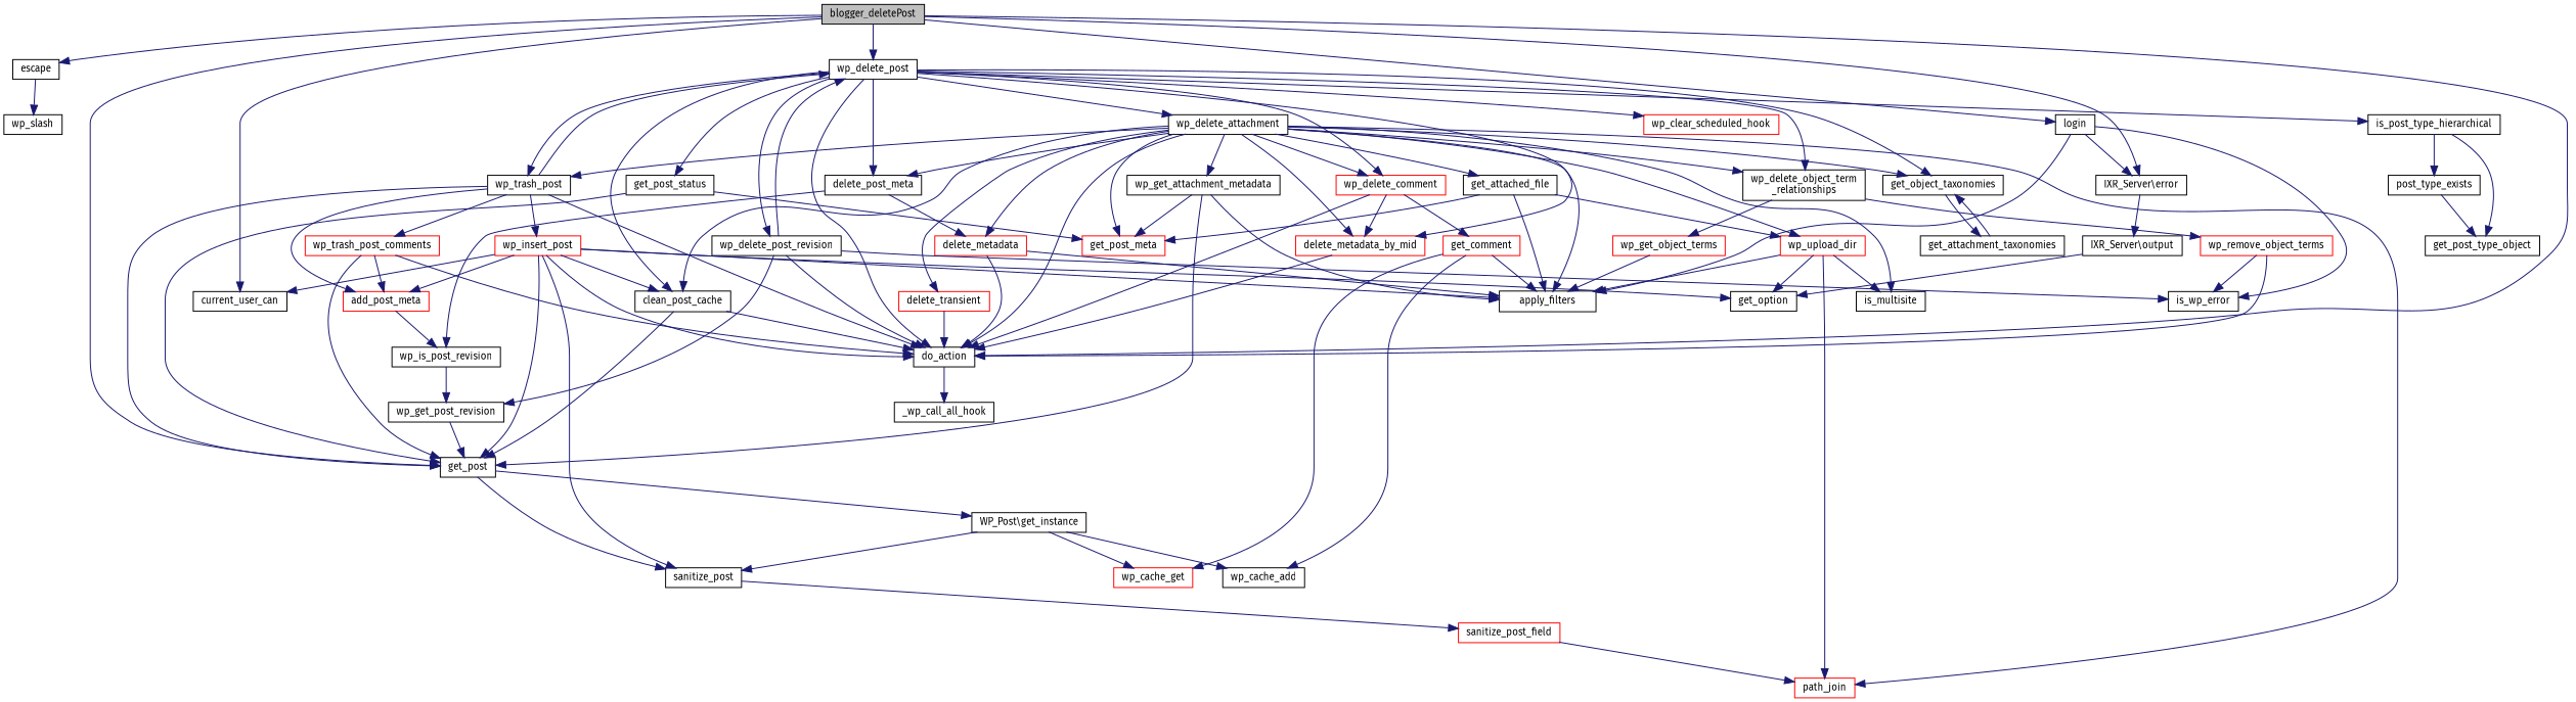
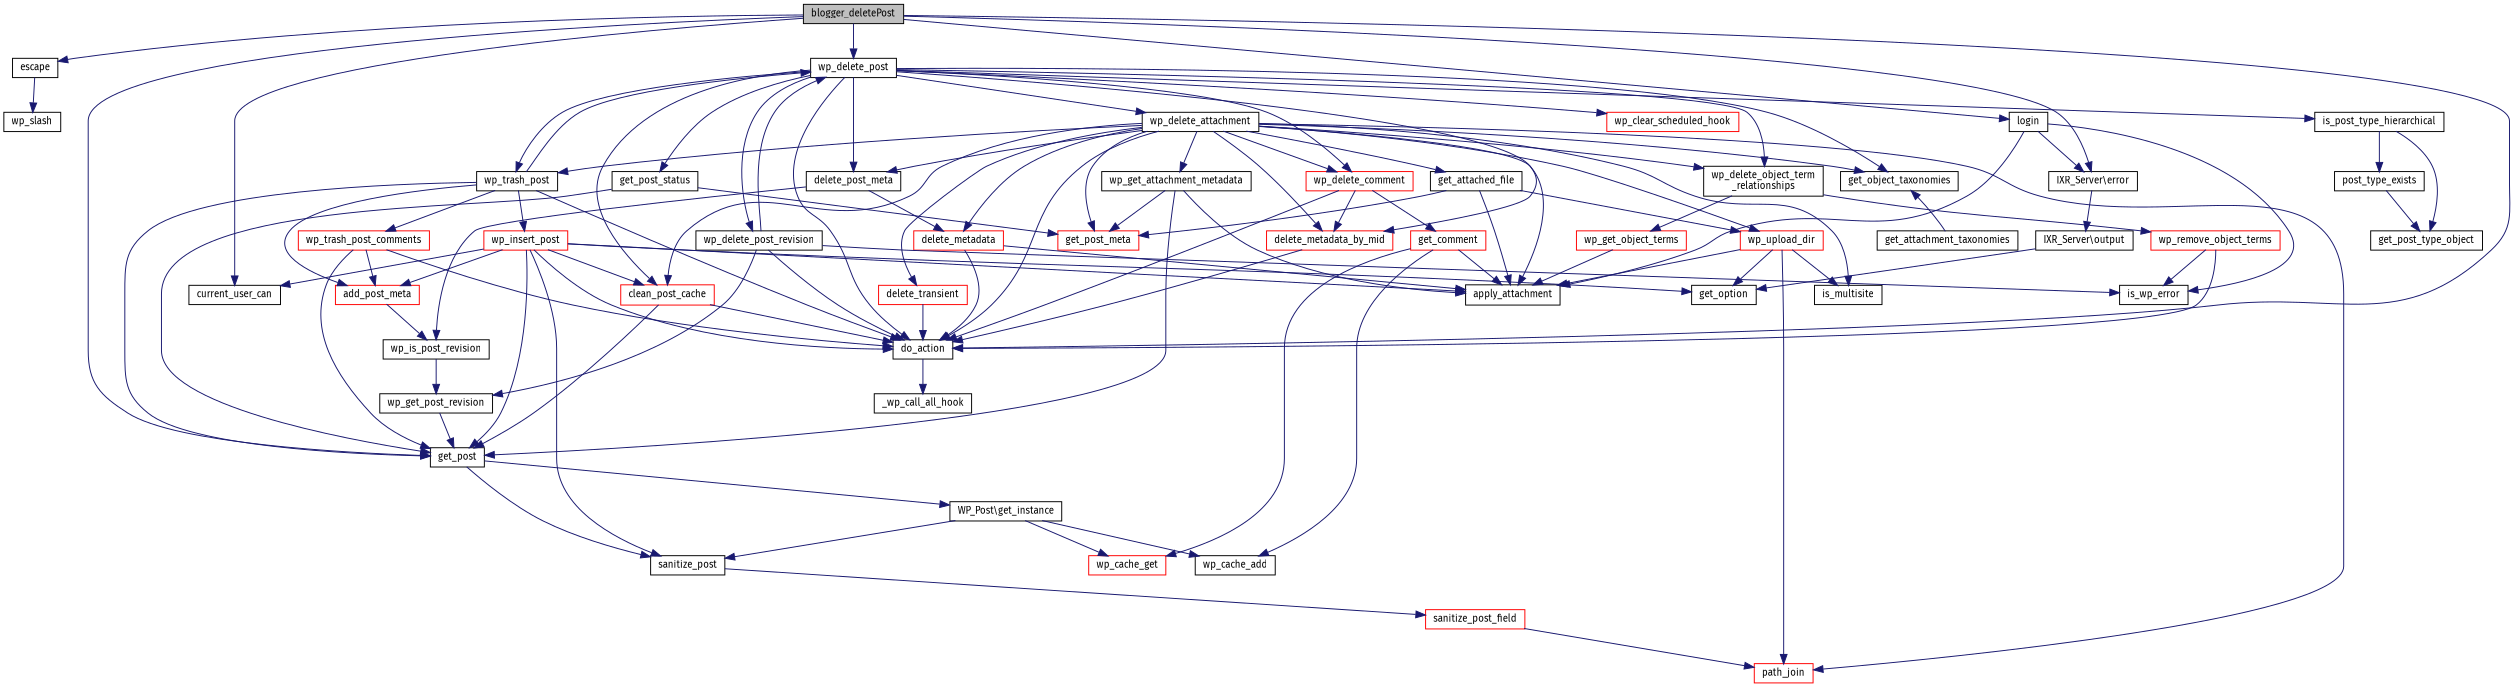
  digraph {
    fontname="Fira Sans"
    rankdir=TB
    node [color=black fillcolor=white fontname="Fira Sans" fontsize=10 shape=record style=filled]
    edge [color=midnightblue fontname="Fira Sans" fontsize=10 labelfontname=Helvetica labelfontsize=10 style=solid]
    n1 [fillcolor=grey75 fontcolor=black height=0.2 label=blogger_deletePost width=0.4]
    n2 [height=0.2 label=escape width=0.4]
    n3 [height=0.2 label=login width=0.4]
    n4 [height=0.2 label="IXR_Server\\error" width=0.4]
    n5 [height=0.2 label=do_action width=0.4]
    n6 [height=0.2 label=get_post width=0.4]
    n7 [height=0.2 label=current_user_can width=0.4]
    n8 [height=0.2 label=wp_delete_post width=0.4]
    n9 [height=0.2 label=wp_slash width=0.4]
-   n10 [height=0.2 label=apply_filters width=0.4]
+   n10 [height=0.2 label=apply_attachment width=0.4]
    n11 [height=0.2 label=is_wp_error width=0.4]
    n12 [height=0.2 label="IXR_Server\\output" width=0.4]
    n13 [height=0.2 label=_wp_call_all_hook width=0.4]
    n14 [height=0.2 label=sanitize_post width=0.4]
    n15 [height=0.2 label="WP_Post\\get_instance" width=0.4]
    n16 [height=0.2 label=get_post_status width=0.4]
    n17 [height=0.2 label=wp_trash_post width=0.4]
-   n18 [height=0.2 label=clean_post_cache width=0.4]
+   n18 [color=red height=0.2 label=clean_post_cache width=0.4]
    n19 [height=0.2 label=wp_delete_attachment width=0.4]
    n20 [height=0.2 label=delete_post_meta width=0.4]
    n21 [height=0.2 label="wp_delete_object_term\l_relationships" width=0.4]
    n22 [height=0.2 label=get_object_taxonomies width=0.4]
    n23 [color=red height=0.2 label=wp_delete_comment width=0.4]
    n24 [color=red height=0.2 label=delete_metadata_by_mid width=0.4]
    n25 [height=0.2 label=is_post_type_hierarchical width=0.4]
    n26 [height=0.2 label=wp_delete_post_revision width=0.4]
    n27 [color=red height=0.2 label=wp_clear_scheduled_hook width=0.4]
    n28 [height=0.2 label=get_option width=0.4]
    n29 [color=red height=0.2 label=sanitize_post_field width=0.4]
    n30 [color=red height=0.2 label=wp_cache_get width=0.4]
    n31 [height=0.2 label=wp_cache_add width=0.4]
    n32 [color=red height=0.2 label=path_join width=0.4]
    n33 [color=red height=0.2 label=get_post_meta width=0.4]
    n34 [color=red height=0.2 label=add_post_meta width=0.4]
    n35 [color=red height=0.2 label=wp_insert_post width=0.4]
    n36 [color=red height=0.2 label=wp_trash_post_comments width=0.4]
    n37 [color=red height=0.2 label=delete_metadata width=0.4]
    n38 [height=0.2 label=wp_get_attachment_metadata width=0.4]
    n39 [height=0.2 label=get_attached_file width=0.4]
    n40 [color=red height=0.2 label=wp_upload_dir width=0.4]
    n41 [height=0.2 label=is_multisite width=0.4]
    n42 [color=red height=0.2 label=delete_transient width=0.4]
    n43 [height=0.2 label=wp_is_post_revision width=0.4]
    n44 [color=red height=0.2 label=wp_get_object_terms width=0.4]
    n45 [color=red height=0.2 label=wp_remove_object_terms width=0.4]
    n46 [height=0.2 label=get_attachment_taxonomies width=0.4]
    n47 [color=red height=0.2 label=get_comment width=0.4]
    n48 [height=0.2 label=post_type_exists width=0.4]
    n49 [height=0.2 label=get_post_type_object width=0.4]
    n50 [height=0.2 label=wp_get_post_revision width=0.4]
    n1 -> n2
    n1 -> n3
    n1 -> n4
    n1 -> n5
    n1 -> n6
    n1 -> n7
    n1 -> n8
    n2 -> n9
    n3 -> n4
    n3 -> n10
    n3 -> n11
    n4 -> n12
    n5 -> n13
    n6 -> n14
    n6 -> n15
    n8 -> n5
    n8 -> n16
    n8 -> n17
    n8 -> n18
    n8 -> n19
    n8 -> n20
    n8 -> n21
    n8 -> n22
    n8 -> n23
    n8 -> n24
    n8 -> n25
    n8 -> n26
    n8 -> n27
    n12 -> n28
    n14 -> n29
    n15 -> n14
    n15 -> n30
    n15 -> n31
    n16 -> n6
    n16 -> n33
    n17 -> n5
    n17 -> n6
    n17 -> n8
    n17 -> n34
    n17 -> n35
    n17 -> n36
    n18 -> n5
    n18 -> n6
    n19 -> n5
    n19 -> n10
    n19 -> n17
    n19 -> n18
    n19 -> n20
    n19 -> n21
    n19 -> n22
    n19 -> n23
    n19 -> n24
    n19 -> n32
    n19 -> n33
    n19 -> n37
    n19 -> n38
    n19 -> n39
    n19 -> n40
    n19 -> n41
    n19 -> n42
    n20 -> n37
    n20 -> n43
    n21 -> n44
    n21 -> n45
-   n22 -> n46
    n23 -> n5
    n23 -> n24
    n23 -> n47
    n24 -> n5
    n25 -> n48
    n25 -> n49
    n26 -> n5
    n26 -> n8
    n26 -> n11
    n26 -> n50
    n29 -> n32
    n34 -> n43
    n35 -> n5
    n35 -> n6
    n35 -> n7
    n35 -> n10
    n35 -> n14
    n35 -> n18
    n35 -> n28
    n35 -> n34
    n36 -> n5
    n36 -> n6
    n36 -> n34
    n37 -> n5
    n37 -> n10
    n38 -> n6
    n38 -> n10
    n38 -> n33
    n39 -> n10
    n39 -> n33
    n39 -> n40
    n40 -> n10
    n40 -> n28
    n40 -> n32
    n40 -> n41
    n42 -> n5
    n43 -> n50
    n44 -> n10
    n45 -> n5
    n45 -> n11
    n46 -> n22
    n47 -> n10
    n47 -> n30
    n47 -> n31
    n48 -> n49
    n50 -> n6
  }
